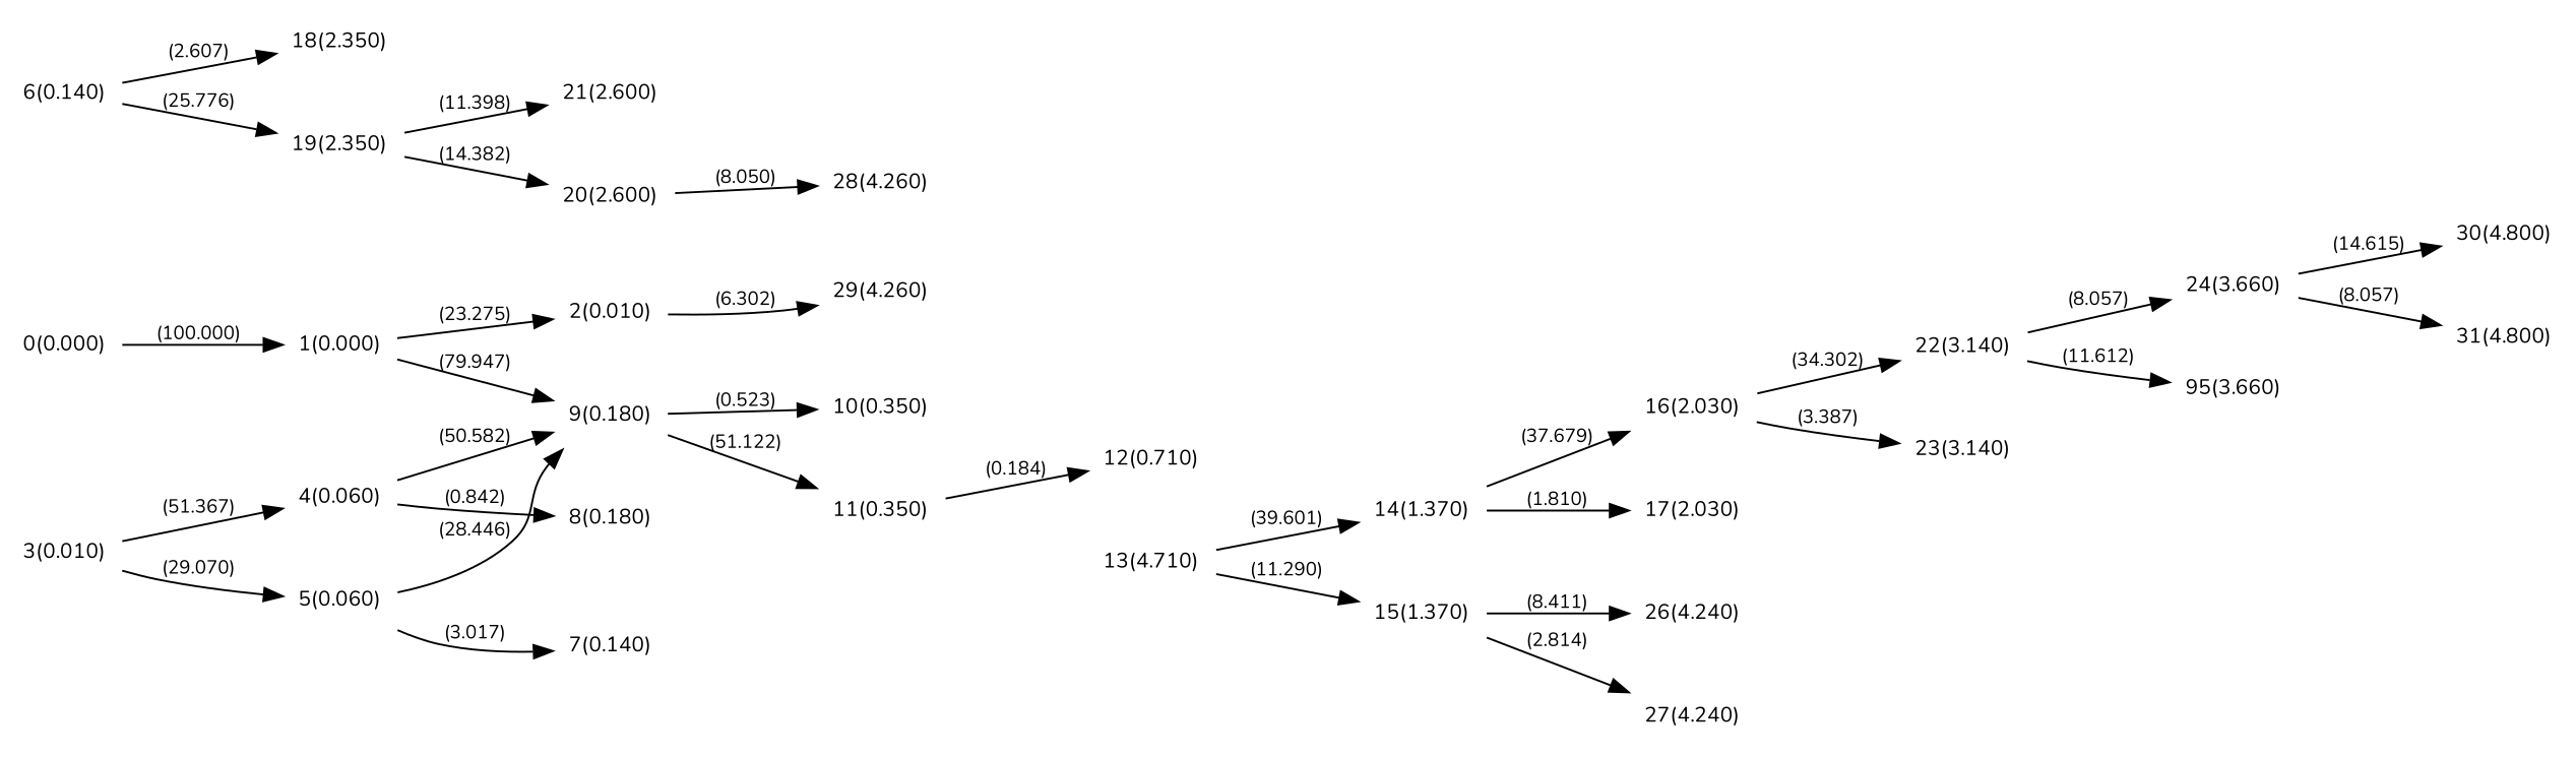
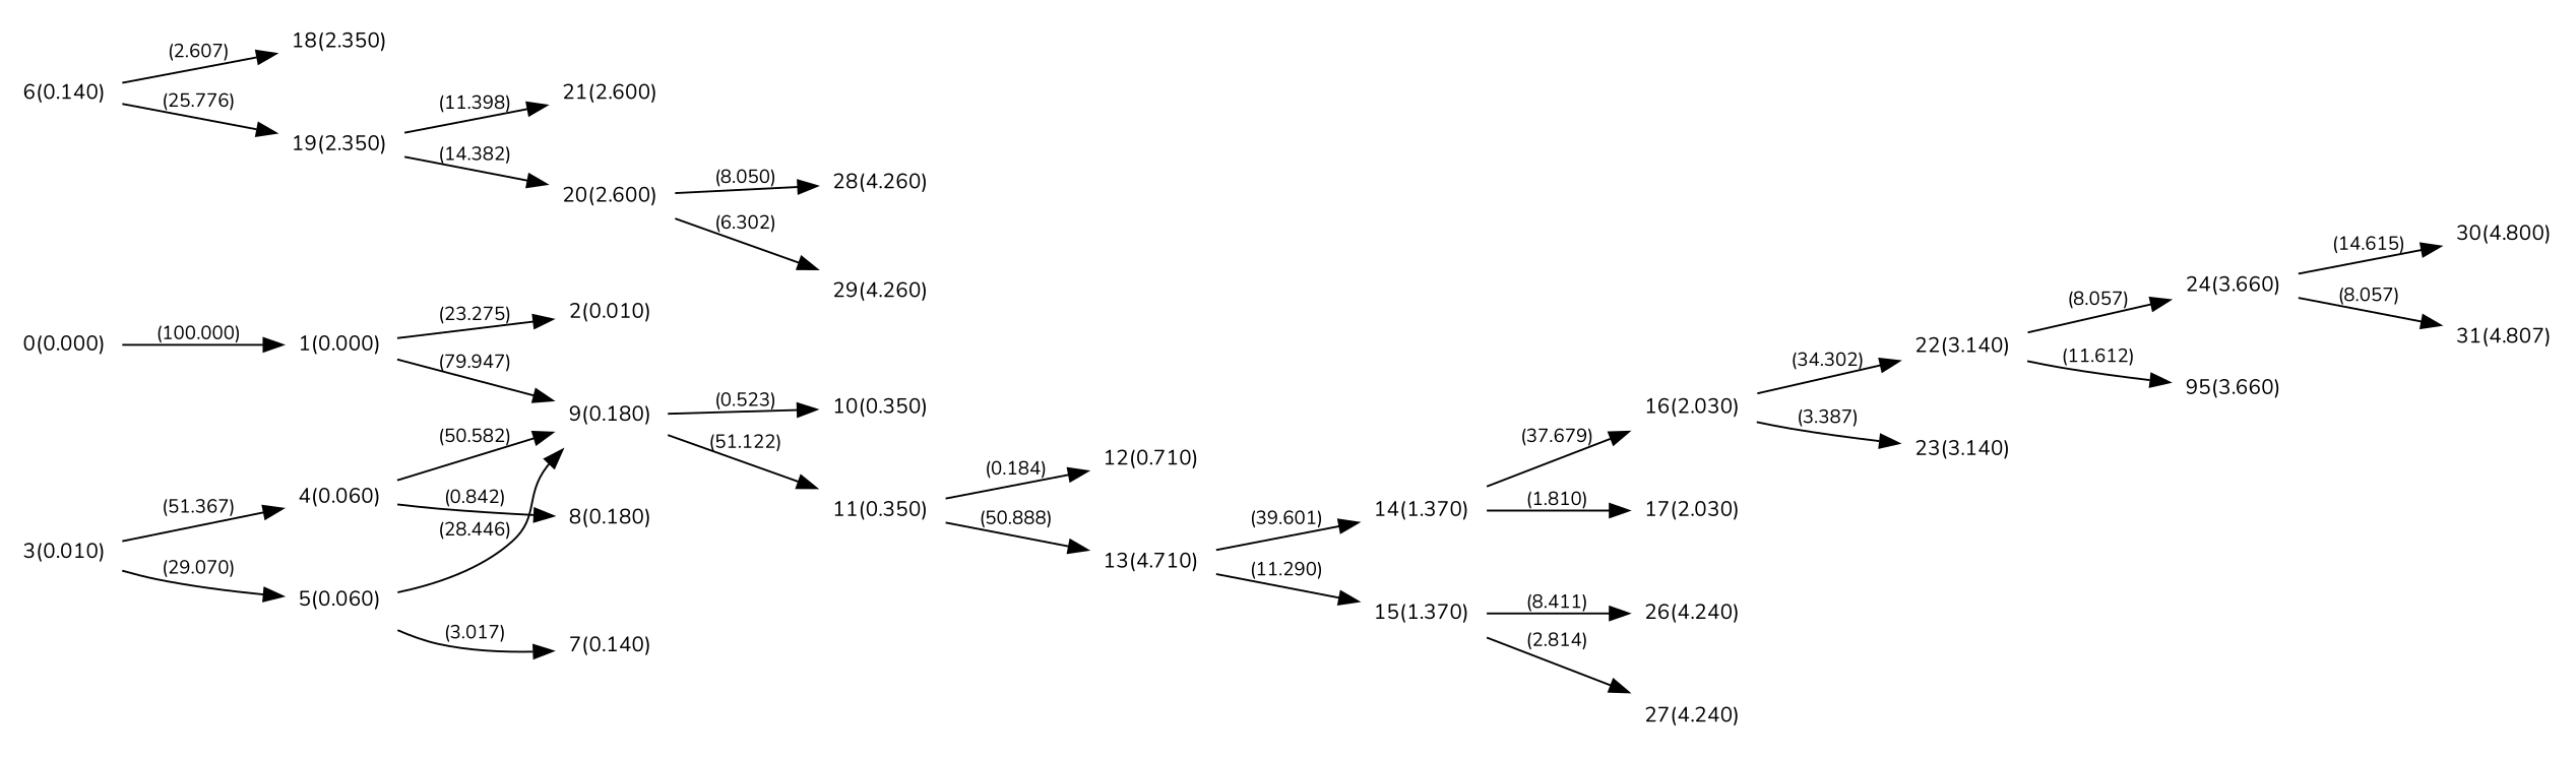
  digraph {
    fontname=Nunito
    rankdir=LR
    node [fontname=Nunito fontsize=11 shape=plaintext]
    edge [fontname=Nunito fontsize=10]
    n1 [label="0(0.000)"]
    n2 [label="1(0.000)"]
    n3 [label="2(0.010)"]
    n4 [label="9(0.180)"]
    n5 [label="3(0.010)"]
    n6 [label="4(0.060)"]
    n7 [label="5(0.060)"]
    n8 [label="8(0.180)"]
    n9 [label="7(0.140)"]
    n10 [label="10(0.350)"]
    n11 [label="11(0.350)"]
    n12 [label="6(0.140)"]
    n13 [label="18(2.350)"]
    n14 [label="19(2.350)"]
    n15 [label="20(2.600)"]
    n16 [label="21(2.600)"]
    n17 [label="12(0.710)"]
    n18 [label="13(4.710)"]
    n19 [label="14(1.370)"]
    n20 [label="15(1.370)"]
    n21 [label="16(2.030)"]
    n22 [label="17(2.030)"]
    n23 [label="26(4.240)"]
    n24 [label="27(4.240)"]
    n25 [label="22(3.140)"]
    n26 [label="23(3.140)"]
    n27 [label="24(3.660)"]
    n28 [label="95(3.660)"]
    n29 [label="28(4.260)"]
    n30 [label="29(4.260)"]
    n31 [label="30(4.800)"]
-   n32 [label="31(4.800)"]
+   n32 [label="31(4.807)"]
    n1 -> n2 [label="(100.000)"]
    n2 -> n3 [label="(23.275)"]
    n2 -> n4 [label="(79.947)"]
    n4 -> n10 [label="(0.523)"]
    n4 -> n11 [label="(51.122)"]
    n5 -> n6 [label="(51.367)"]
    n5 -> n7 [label="(29.070)"]
    n6 -> n4 [label="(50.582)"]
    n6 -> n8 [label="(0.842)"]
    n7 -> n4 [label="(28.446)"]
    n7 -> n9 [label="(3.017)"]
    n11 -> n17 [label="(0.184)"]
+   n11 -> n18 [label="(50.888)"]
    n12 -> n13 [label="(2.607)"]
    n12 -> n14 [label="(25.776)"]
    n14 -> n15 [label="(14.382)"]
    n14 -> n16 [label="(11.398)"]
    n15 -> n29 [label="(8.050)"]
-   n3 -> n30 [label="(6.302)"]
+   n15 -> n30 [label="(6.302)"]
    n18 -> n19 [label="(39.601)"]
    n18 -> n20 [label="(11.290)"]
    n19 -> n21 [label="(37.679)"]
    n19 -> n22 [label="(1.810)"]
    n20 -> n23 [label="(8.411)"]
    n20 -> n24 [label="(2.814)"]
    n21 -> n25 [label="(34.302)"]
    n21 -> n26 [label="(3.387)"]
    n25 -> n27 [label="(8.057)"]
    n25 -> n28 [label="(11.612)"]
    n27 -> n31 [label="(14.615)"]
    n27 -> n32 [label="(8.057)"]
  }
